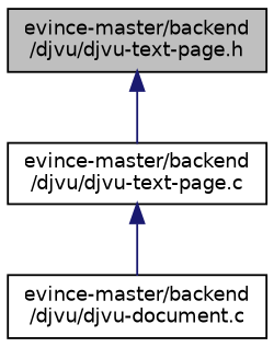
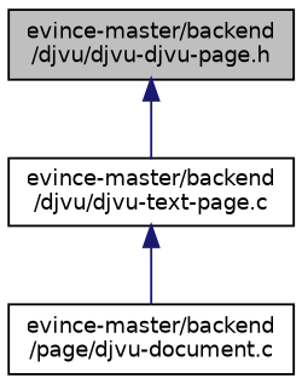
  digraph {
    node [color=black fillcolor=white fontname=Helvetica fontsize=10 shape=record style=filled]
    edge [color=midnightblue dir=back fontname=Helvetica fontsize=10 labelfontname=Helvetica labelfontsize=10 style=solid]
-   n1 [fillcolor=grey75 fontcolor=black height=0.2 label="evince-master/backend\l/djvu/djvu-text-page.h" width=0.4]
+   n1 [fillcolor=grey75 fontcolor=black height=0.2 label="evince-master/backend\l/djvu/djvu-djvu-page.h" width=0.4]
    n2 [height=0.2 label="evince-master/backend\l/djvu/djvu-text-page.c" width=0.4]
-   n3 [height=0.2 label="evince-master/backend\l/djvu/djvu-document.c" width=0.4]
+   n3 [height=0.2 label="evince-master/backend\l/page/djvu-document.c" width=0.4]
    n1 -> n2
    n2 -> n3
  }
